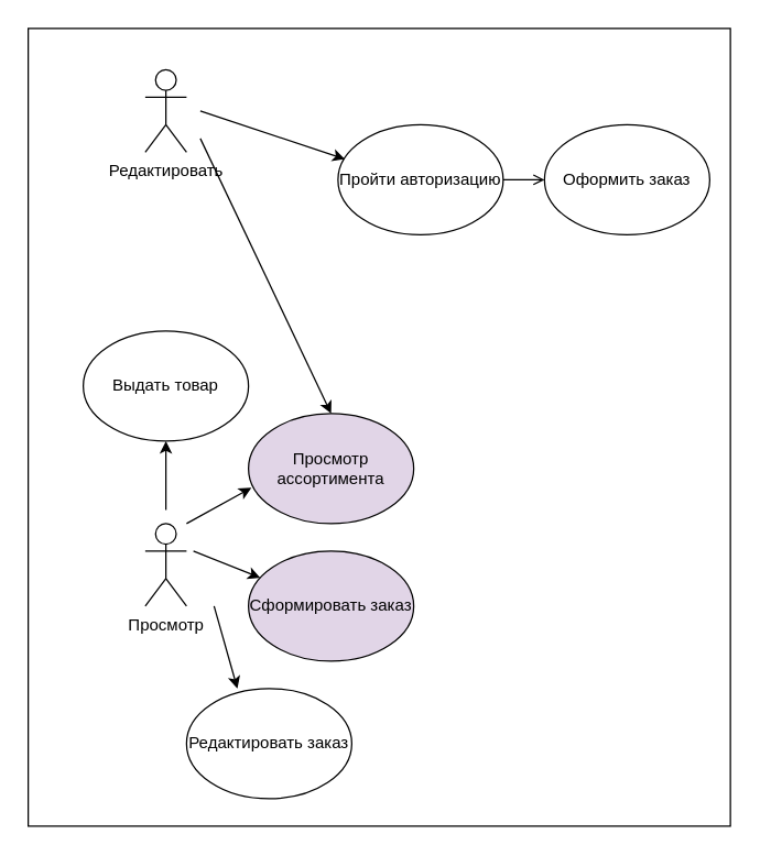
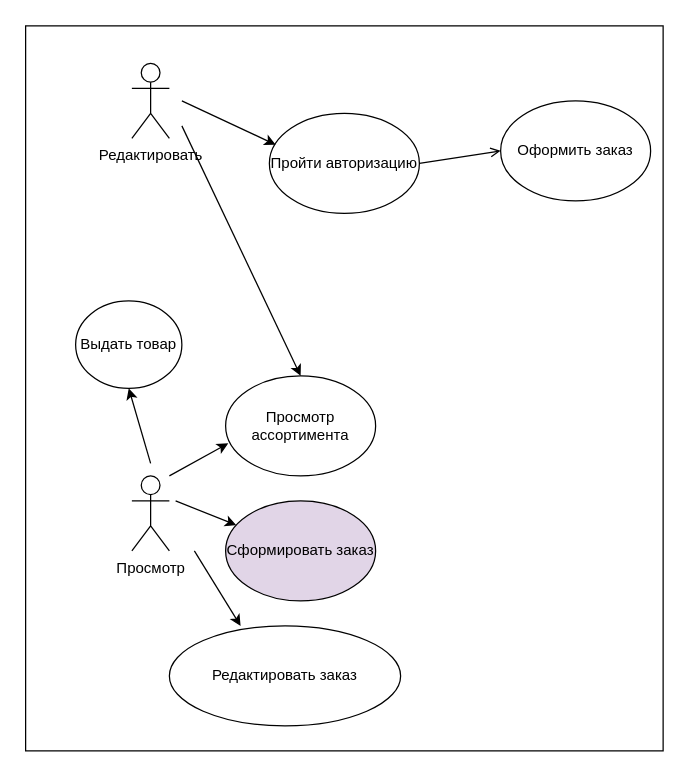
  <mxCell id="0" />
  <mxCell id="1" parent="0" />
  <mxCell id="2" value="" style="rounded=0;whiteSpace=wrap;html=1;" vertex="1" parent="1"><mxGeometry x="20" width="510" height="580" as="geometry" y="20" /></mxCell>
  <mxCell id="3" value="Редактировать" style="shape=umlActor;verticalLabelPosition=bottom;verticalAlign=top;html=1;outlineConnect=0;" vertex="1" parent="1"><mxGeometry x="105" y="50" width="30" height="60" as="geometry" /></mxCell>
  <mxCell id="4" value="Просмотр" style="shape=umlActor;verticalLabelPosition=bottom;verticalAlign=top;html=1;outlineConnect=0;" vertex="1" parent="1"><mxGeometry x="105" y="380" width="30" height="60" as="geometry" /></mxCell>
- <mxCell id="5" value="Выдать товар" style="ellipse;whiteSpace=wrap;html=1;" vertex="1" parent="1"><mxGeometry x="60" y="240" width="120" height="80" as="geometry" /></mxCell>
- <mxCell id="6" value="Просмотр ассортимента" style="ellipse;whiteSpace=wrap;html=1;fillColor=#e1d5e7;" vertex="1" parent="1"><mxGeometry x="180" y="300" width="120" height="80" as="geometry" /></mxCell>
+ <mxCell id="5" value="Выдать товар" style="ellipse;whiteSpace=wrap;html=1;" vertex="1" parent="1"><mxGeometry x="60" y="240" width="85" height="70" as="geometry" /></mxCell>
+ <mxCell id="6" value="Просмотр ассортимента" style="ellipse;whiteSpace=wrap;html=1;" vertex="1" parent="1"><mxGeometry x="180" y="300" width="120" height="80" as="geometry" /></mxCell>
  <mxCell id="7" value="Сформировать заказ" style="ellipse;whiteSpace=wrap;html=1;fillColor=#e1d5e7;" vertex="1" parent="1"><mxGeometry x="180" y="400" width="120" height="80" as="geometry" /></mxCell>
- <mxCell id="8" value="Редактировать заказ" style="ellipse;whiteSpace=wrap;html=1;" vertex="1" parent="1"><mxGeometry x="135" y="500" width="120" height="80" as="geometry" /></mxCell>
+ <mxCell id="8" value="Редактировать заказ" style="ellipse;whiteSpace=wrap;html=1;" vertex="1" parent="1"><mxGeometry x="135" y="500" width="185" height="80" as="geometry" /></mxCell>
  <mxCell id="9" value="" style="endArrow=classic;html=1;rounded=0;entryX=0.5;entryY=0;entryDx=0;entryDy=0;" edge="1" parent="1" target="6"><mxGeometry width="50" height="50" relative="1" as="geometry"><mxPoint x="145" y="100" as="sourcePoint" /><mxPoint x="295" y="150" as="targetPoint" /></mxGeometry></mxCell>
- <mxCell id="10" value="Пройти авторизацию" style="ellipse;whiteSpace=wrap;html=1;" vertex="1" parent="1"><mxGeometry x="245" y="90" width="120" height="80" as="geometry" /></mxCell>
+ <mxCell id="10" value="Пройти авторизацию" style="ellipse;whiteSpace=wrap;html=1;" vertex="1" parent="1"><mxGeometry x="215" y="90" width="120" height="80" as="geometry" /></mxCell>
  <mxCell id="11" value="" style="endArrow=classic;html=1;rounded=0;entryX=0.042;entryY=0.313;entryDx=0;entryDy=0;entryPerimeter=0;" edge="1" parent="1" target="10"><mxGeometry width="50" height="50" relative="1" as="geometry"><mxPoint x="145" y="80" as="sourcePoint" /><mxPoint x="295" y="60" as="targetPoint" /></mxGeometry></mxCell>
  <mxCell id="12" value="" style="endArrow=classic;html=1;rounded=0;entryX=0.5;entryY=1;entryDx=0;entryDy=0;" edge="1" parent="1" target="5"><mxGeometry width="50" height="50" relative="1" as="geometry"><mxPoint x="120" y="370" as="sourcePoint" /><mxPoint x="45" y="390" as="targetPoint" /></mxGeometry></mxCell>
  <mxCell id="13" value="" style="endArrow=classic;html=1;rounded=0;entryX=0.017;entryY=0.675;entryDx=0;entryDy=0;entryPerimeter=0;" edge="1" parent="1" target="6"><mxGeometry width="50" height="50" relative="1" as="geometry"><mxPoint x="135" y="380" as="sourcePoint" /><mxPoint x="165" y="360" as="targetPoint" /></mxGeometry></mxCell>
  <mxCell id="14" value="" style="endArrow=classic;html=1;rounded=0;exitX=0.5;exitY=0;exitDx=0;exitDy=0;exitPerimeter=0;" edge="1" parent="1" target="7"><mxGeometry width="50" height="50" relative="1" as="geometry"><mxPoint x="140" y="400" as="sourcePoint" /><mxPoint x="140" y="340" as="targetPoint" /></mxGeometry></mxCell>
  <mxCell id="15" value="" style="endArrow=classic;html=1;rounded=0;entryX=0.308;entryY=0;entryDx=0;entryDy=0;entryPerimeter=0;" edge="1" parent="1" target="8"><mxGeometry width="50" height="50" relative="1" as="geometry"><mxPoint x="155" y="440" as="sourcePoint" /><mxPoint x="135" y="490" as="targetPoint" /></mxGeometry></mxCell>
- <mxCell id="16" value="Оформить заказ" style="ellipse;whiteSpace=wrap;html=1;" vertex="1" parent="1"><mxGeometry x="395" y="90" width="120" height="80" as="geometry" /></mxCell>
+ <mxCell id="16" value="Оформить заказ" style="ellipse;whiteSpace=wrap;html=1;" vertex="1" parent="1"><mxGeometry x="400" y="80" width="120" height="80" as="geometry" /></mxCell>
  <mxCell id="17" value="" style="endArrow=open;html=1;rounded=0;exitX=1;exitY=0.5;exitDx=0;exitDy=0;entryX=0;entryY=0.5;entryDx=0;entryDy=0;" edge="1" parent="1" source="10" target="16"><mxGeometry width="50" height="50" relative="1" as="geometry"><mxPoint x="425" y="260" as="sourcePoint" /><mxPoint x="475" y="210" as="targetPoint" /></mxGeometry></mxCell>
